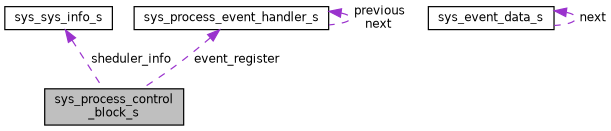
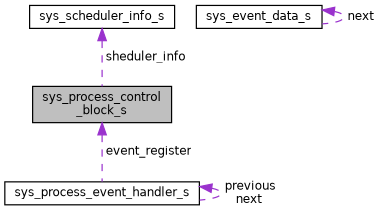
  digraph {
    node [color=black fillcolor=white fontname=Helvetica fontsize=10 shape=record style=filled]
    edge [color=darkorchid3 dir=back fontname=Helvetica fontsize=10 labelfontname=Helvetica labelfontsize=10 style=dashed]
    n1 [fillcolor=grey75 fontcolor=black height=0.2 label="sys_process_control\l_block_s" width=0.4]
-   n2 [height=0.2 label=sys_sys_info_s width=0.4]
+   n2 [height=0.2 label=sys_scheduler_info_s width=0.4]
    n3 [height=0.2 label=sys_process_event_handler_s width=0.4]
    n4 [height=0.2 label=sys_event_data_s width=0.4]
    n2 -> n1 [label=" sheduler_info"]
-   n3 -> n1 [label=" event_register"]
+   n1 -> n3 [label=" event_register"]
    n3 -> n3 [label=" previous\nnext"]
    n4 -> n4 [label=" next"]
  }
